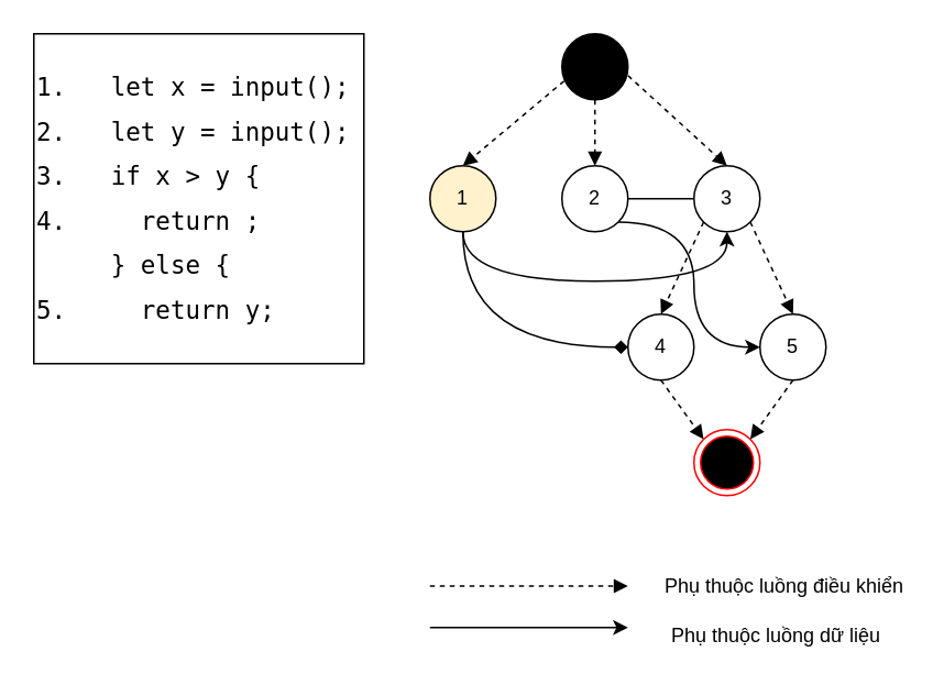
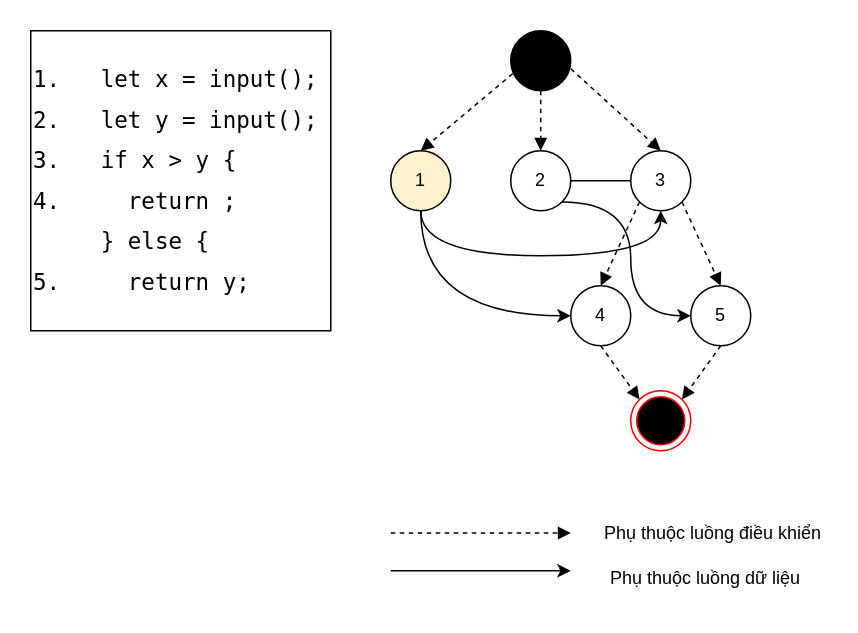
  <mxCell id="0" />
  <mxCell id="1" parent="0" />
  <mxCell id="2" value="&lt;pre style=&quot;font-family: &amp;quot;JetBrains Mono NL&amp;quot;, &amp;quot;Fira Code&amp;quot;, Hack, Consolas, &amp;quot;Cascadia Code&amp;quot;, &amp;quot;Source Code Pro&amp;quot;, &amp;quot;Droid Sans Mono&amp;quot;, &amp;quot;monospace&amp;quot;, monospace; font-weight: 500; font-size: 15px; line-height: 27px; white-space: pre;&quot;&gt;&lt;div style=&quot;&quot;&gt;&lt;span style=&quot;background-color: rgb(255, 255, 255);&quot;&gt;1.   let x = input();&lt;/span&gt;&lt;/div&gt;&lt;div style=&quot;&quot;&gt;&lt;span style=&quot;background-color: rgb(255, 255, 255);&quot;&gt;2.   let y = input();&lt;/span&gt;&lt;/div&gt;&lt;div style=&quot;&quot;&gt;&lt;span style=&quot;background-color: rgb(255, 255, 255);&quot;&gt;3.   if x &amp;gt; y {&lt;/span&gt;&lt;/div&gt;&lt;div style=&quot;&quot;&gt;&lt;span style=&quot;background-color: rgb(255, 255, 255);&quot;&gt;4.     return ;&lt;/span&gt;&lt;/div&gt;&lt;div style=&quot;&quot;&gt;&lt;span style=&quot;background-color: rgb(255, 255, 255);&quot;&gt;     } else {&lt;/span&gt;&lt;/div&gt;&lt;div style=&quot;&quot;&gt;&lt;span style=&quot;background-color: rgb(255, 255, 255);&quot;&gt;5.     return y;&lt;/span&gt;&lt;/div&gt;&lt;/pre&gt;" style="rounded=0;whiteSpace=wrap;html=1;fontFamily=JetBrains Mono NL;align=left;" vertex="1" parent="1"><mxGeometry x="20" y="20" width="200" height="200" as="geometry" /></mxCell>
  <mxCell id="3" value="" style="ellipse;html=1;shape=endState;fillColor=#000000;strokeColor=#ff0000;" vertex="1" parent="1"><mxGeometry x="420" y="260" width="40" height="40" as="geometry" /></mxCell>
  <mxCell id="4" value="" style="ellipse;fillColor=strokeColor;html=1;" vertex="1" parent="1"><mxGeometry x="340" y="20" width="40" height="40" as="geometry" /></mxCell>
  <mxCell id="5" value="1" style="ellipse;whiteSpace=wrap;html=1;aspect=fixed;fillColor=#fff2cc;" vertex="1" parent="1"><mxGeometry x="260" y="100" width="40" height="40" as="geometry" /></mxCell>
  <mxCell id="6" value="2" style="ellipse;whiteSpace=wrap;html=1;aspect=fixed;" vertex="1" parent="1"><mxGeometry x="340" y="100" width="40" height="40" as="geometry" /></mxCell>
  <mxCell id="7" value="3" style="ellipse;whiteSpace=wrap;html=1;aspect=fixed;" vertex="1" parent="1"><mxGeometry x="420" y="100" width="40" height="40" as="geometry" /></mxCell>
  <mxCell id="8" value="4" style="ellipse;whiteSpace=wrap;html=1;aspect=fixed;" vertex="1" parent="1"><mxGeometry x="380" y="190" width="40" height="40" as="geometry" /></mxCell>
  <mxCell id="9" value="5" style="ellipse;whiteSpace=wrap;html=1;aspect=fixed;" vertex="1" parent="1"><mxGeometry x="460" y="190" width="40" height="40" as="geometry" /></mxCell>
  <mxCell id="10" value="" style="endArrow=none;html=1;rounded=0;entryX=0;entryY=0.5;entryDx=0;entryDy=0;exitX=1;exitY=0.5;exitDx=0;exitDy=0;" edge="1" parent="1" source="6" target="7"><mxGeometry width="50" height="50" relative="1" as="geometry"><mxPoint x="260" y="280" as="sourcePoint" /><mxPoint x="310" y="230" as="targetPoint" /></mxGeometry></mxCell>
  <mxCell id="11" value="" style="html=1;verticalAlign=bottom;labelBackgroundColor=none;endArrow=block;endFill=1;dashed=1;rounded=0;exitX=0.032;exitY=0.717;exitDx=0;exitDy=0;entryX=0.5;entryY=0;entryDx=0;entryDy=0;exitPerimeter=0;" edge="1" parent="1" source="4" target="5"><mxGeometry width="160" relative="1" as="geometry"><mxPoint x="190" y="349.71" as="sourcePoint" /><mxPoint x="250" y="140" as="targetPoint" /></mxGeometry></mxCell>
  <mxCell id="12" value="" style="html=1;verticalAlign=bottom;labelBackgroundColor=none;endArrow=block;endFill=1;dashed=1;rounded=0;exitX=0.5;exitY=1;exitDx=0;exitDy=0;entryX=0.5;entryY=0;entryDx=0;entryDy=0;" edge="1" parent="1" source="4" target="6"><mxGeometry width="160" relative="1" as="geometry"><mxPoint x="351" y="59" as="sourcePoint" /><mxPoint x="290" y="110" as="targetPoint" /></mxGeometry></mxCell>
  <mxCell id="13" value="" style="html=1;verticalAlign=bottom;labelBackgroundColor=none;endArrow=block;endFill=1;dashed=1;rounded=0;exitX=1.001;exitY=0.634;exitDx=0;exitDy=0;entryX=0.5;entryY=0;entryDx=0;entryDy=0;exitPerimeter=0;" edge="1" parent="1" source="4" target="7"><mxGeometry width="160" relative="1" as="geometry"><mxPoint x="370" y="70" as="sourcePoint" /><mxPoint x="370" y="110" as="targetPoint" /></mxGeometry></mxCell>
  <mxCell id="14" value="" style="html=1;verticalAlign=bottom;labelBackgroundColor=none;endArrow=block;endFill=1;dashed=1;rounded=0;exitX=0;exitY=1;exitDx=0;exitDy=0;entryX=0.5;entryY=0;entryDx=0;entryDy=0;" edge="1" parent="1" source="7" target="8"><mxGeometry width="160" relative="1" as="geometry"><mxPoint x="390" y="55" as="sourcePoint" /><mxPoint x="450" y="110" as="targetPoint" /></mxGeometry></mxCell>
  <mxCell id="15" value="" style="html=1;verticalAlign=bottom;labelBackgroundColor=none;endArrow=block;endFill=1;dashed=1;rounded=0;exitX=1;exitY=1;exitDx=0;exitDy=0;entryX=0.5;entryY=0;entryDx=0;entryDy=0;" edge="1" parent="1" source="7" target="9"><mxGeometry width="160" relative="1" as="geometry"><mxPoint x="436" y="144" as="sourcePoint" /><mxPoint x="410" y="190" as="targetPoint" /></mxGeometry></mxCell>
- <mxCell id="16" value="" style="endArrow=diamond;html=1;rounded=0;entryX=0;entryY=0.5;entryDx=0;entryDy=0;exitX=0.5;exitY=1;exitDx=0;exitDy=0;edgeStyle=orthogonalEdgeStyle;curved=1;" edge="1" parent="1" source="5" target="8"><mxGeometry width="50" height="50" relative="1" as="geometry"><mxPoint x="250" y="170" as="sourcePoint" /><mxPoint x="350" y="230" as="targetPoint" /></mxGeometry></mxCell>
+ <mxCell id="16" value="" style="endArrow=classic;html=1;rounded=0;entryX=0;entryY=0.5;entryDx=0;entryDy=0;exitX=0.5;exitY=1;exitDx=0;exitDy=0;edgeStyle=orthogonalEdgeStyle;curved=1;" edge="1" parent="1" source="5" target="8"><mxGeometry width="50" height="50" relative="1" as="geometry"><mxPoint x="250" y="170" as="sourcePoint" /><mxPoint x="350" y="230" as="targetPoint" /></mxGeometry></mxCell>
  <mxCell id="17" value="" style="endArrow=classic;html=1;rounded=0;entryX=0;entryY=0.5;entryDx=0;entryDy=0;exitX=1;exitY=1;exitDx=0;exitDy=0;edgeStyle=orthogonalEdgeStyle;curved=1;" edge="1" parent="1" source="6" target="9"><mxGeometry width="50" height="50" relative="1" as="geometry"><mxPoint x="340" y="160" as="sourcePoint" /><mxPoint x="440" y="220" as="targetPoint" /></mxGeometry></mxCell>
  <mxCell id="18" value="" style="html=1;verticalAlign=bottom;labelBackgroundColor=none;endArrow=block;endFill=1;dashed=1;rounded=0;exitX=0.5;exitY=1;exitDx=0;exitDy=0;entryX=0;entryY=0;entryDx=0;entryDy=0;" edge="1" parent="1" source="8" target="3"><mxGeometry width="160" relative="1" as="geometry"><mxPoint x="351" y="300" as="sourcePoint" /><mxPoint x="325" y="386" as="targetPoint" /></mxGeometry></mxCell>
  <mxCell id="19" value="" style="html=1;verticalAlign=bottom;labelBackgroundColor=none;endArrow=block;endFill=1;dashed=1;rounded=0;exitX=0.5;exitY=1;exitDx=0;exitDy=0;entryX=1;entryY=0;entryDx=0;entryDy=0;" edge="1" parent="1" source="9" target="3"><mxGeometry width="160" relative="1" as="geometry"><mxPoint x="410" y="270" as="sourcePoint" /><mxPoint x="436" y="316" as="targetPoint" /></mxGeometry></mxCell>
  <mxCell id="20" value="" style="html=1;verticalAlign=bottom;labelBackgroundColor=none;endArrow=block;endFill=1;dashed=1;rounded=0;" edge="1" parent="1"><mxGeometry width="160" relative="1" as="geometry"><mxPoint x="260" y="354.83" as="sourcePoint" /><mxPoint x="380" y="354.83" as="targetPoint" /></mxGeometry></mxCell>
  <mxCell id="21" value="Phụ thuộc luồng điều khiển" style="text;strokeColor=none;align=center;fillColor=none;html=1;verticalAlign=middle;whiteSpace=wrap;rounded=0;" vertex="1" parent="1"><mxGeometry x="400" y="340" width="150" height="30" as="geometry" /></mxCell>
  <mxCell id="22" value="Phụ thuộc luồng dữ liệu" style="text;strokeColor=none;align=center;fillColor=none;html=1;verticalAlign=middle;whiteSpace=wrap;rounded=0;" vertex="1" parent="1"><mxGeometry x="400" y="370" width="140" height="30" as="geometry" /></mxCell>
  <mxCell id="23" value="" style="endArrow=classic;html=1;rounded=0;exitX=1;exitY=0.5;exitDx=0;exitDy=0;" edge="1" parent="1"><mxGeometry width="50" height="50" relative="1" as="geometry"><mxPoint x="260" y="380" as="sourcePoint" /><mxPoint x="380" y="380" as="targetPoint" /></mxGeometry></mxCell>
  <mxCell id="24" value="" style="endArrow=classic;html=1;rounded=0;entryX=0.5;entryY=1;entryDx=0;entryDy=0;exitX=0.5;exitY=1;exitDx=0;exitDy=0;edgeStyle=orthogonalEdgeStyle;curved=1;" edge="1" parent="1" source="5" target="7"><mxGeometry width="50" height="50" relative="1" as="geometry"><mxPoint x="220" y="240" as="sourcePoint" /><mxPoint x="320" y="300" as="targetPoint" /><Array as="points"><mxPoint x="280" y="170" /><mxPoint x="440" y="170" /></Array></mxGeometry></mxCell>
